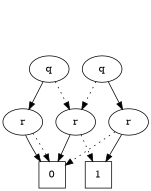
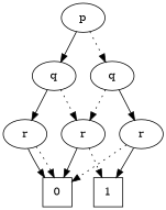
  digraph {
    n1 [label=q]
    n2 [label=r]
    n3 [label=r]
    n4 [label=q]
    n5 [label=r]
    0 [shape=square]
    1 [shape=square]
+   p
    n1 -> n2
    n1 -> n3 [style=dotted]
    n2 -> 0
    n2 -> 0 [style=dotted]
    n3 -> 0
    n3 -> 1 [style=dotted]
    n4 -> n3 [style=dotted]
    n4 -> n5
    n5 -> 0 [style=dotted]
    n5 -> 1
+   p -> n1
+   p -> n4 [style=dotted]
  }
